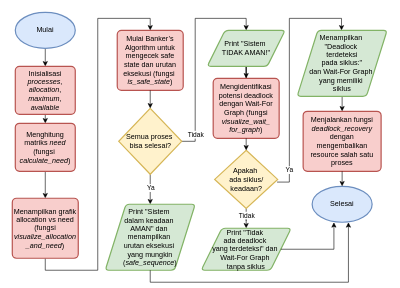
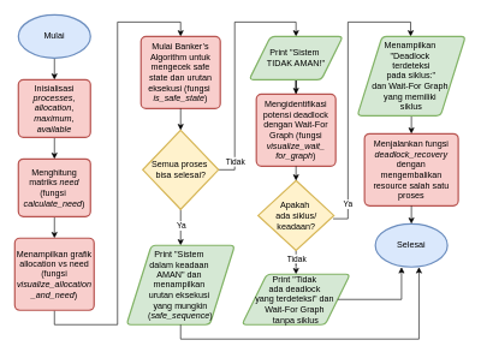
  <mxCell id="0" />
  <mxCell id="1" parent="0" />
  <mxCell id="2" style="edgeStyle=orthogonalEdgeStyle;rounded=0;orthogonalLoop=1;jettySize=auto;html=1;exitX=0.5;exitY=1;exitDx=0;exitDy=0;exitPerimeter=0;entryX=0.5;entryY=0;entryDx=0;entryDy=0;" edge="1" parent="1" source="3" target="5"><mxGeometry relative="1" as="geometry" /></mxCell>
  <mxCell id="3" value="Mulai" style="strokeWidth=2;html=1;shape=mxgraph.flowchart.start_1;whiteSpace=wrap;fillColor=#dae8fc;strokeColor=#6c8ebf;" vertex="1" parent="1"><mxGeometry x="25" y="20" width="100" height="60" as="geometry" /></mxCell>
  <mxCell id="4" style="edgeStyle=orthogonalEdgeStyle;rounded=0;orthogonalLoop=1;jettySize=auto;html=1;exitX=0.5;exitY=1;exitDx=0;exitDy=0;entryX=0.5;entryY=0;entryDx=0;entryDy=0;" edge="1" parent="1" source="5" target="7"><mxGeometry relative="1" as="geometry" /></mxCell>
  <mxCell id="5" value="Inisialisasi &lt;i&gt;processes&lt;/i&gt;, &lt;i&gt;allocation&lt;/i&gt;, &lt;i&gt;maximum&lt;/i&gt;, &lt;i&gt;available&lt;/i&gt;" style="rounded=1;whiteSpace=wrap;html=1;absoluteArcSize=1;arcSize=14;strokeWidth=2;fillColor=#f8cecc;strokeColor=#b85450;" vertex="1" parent="1"><mxGeometry x="25" y="110" width="100" height="80" as="geometry" /></mxCell>
  <mxCell id="6" style="edgeStyle=orthogonalEdgeStyle;rounded=0;orthogonalLoop=1;jettySize=auto;html=1;exitX=0.5;exitY=1;exitDx=0;exitDy=0;entryX=0.5;entryY=0;entryDx=0;entryDy=0;" edge="1" parent="1" source="7" target="9"><mxGeometry relative="1" as="geometry" /></mxCell>
- <mxCell id="7" value="Menghitung matriks&amp;nbsp;&lt;i&gt;need &lt;/i&gt;(fungsi&amp;nbsp;&lt;div&gt;&lt;i&gt;calculate_need&lt;/i&gt;)&lt;/div&gt;" style="rounded=1;whiteSpace=wrap;html=1;absoluteArcSize=1;arcSize=14;strokeWidth=2;fillColor=#f8cecc;strokeColor=#b85450;" vertex="1" parent="1"><mxGeometry x="25" y="205" width="100" height="80" as="geometry" /></mxCell>
+ <mxCell id="7" value="Menghitung matriks&amp;nbsp;&lt;i&gt;need &lt;/i&gt;(fungsi&amp;nbsp;&lt;div&gt;&lt;i&gt;calculate_need&lt;/i&gt;)&lt;/div&gt;" style="rounded=1;whiteSpace=wrap;html=1;absoluteArcSize=1;arcSize=14;strokeWidth=2;fillColor=#f8cecc;strokeColor=#b85450;" vertex="1" parent="1"><mxGeometry x="25" y="220" width="100" height="80" as="geometry" /></mxCell>
  <mxCell id="8" style="edgeStyle=orthogonalEdgeStyle;rounded=0;orthogonalLoop=1;jettySize=auto;html=1;exitX=0.5;exitY=1;exitDx=0;exitDy=0;entryX=0.5;entryY=0;entryDx=0;entryDy=0;" edge="1" parent="1" source="9" target="10"><mxGeometry relative="1" as="geometry" /></mxCell>
  <mxCell id="9" value="&lt;div&gt;Menampilkan grafik allocation vs need (&lt;span style=&quot;background-color: transparent; color: light-dark(rgb(0, 0, 0), rgb(255, 255, 255));&quot;&gt;fungsi &lt;/span&gt;&lt;i style=&quot;background-color: transparent; color: light-dark(rgb(0, 0, 0), rgb(255, 255, 255));&quot;&gt;visualize_allocation&lt;/i&gt;&lt;/div&gt;&lt;div&gt;&lt;i&gt;_and_need&lt;/i&gt;)&lt;/div&gt;" style="rounded=1;whiteSpace=wrap;html=1;absoluteArcSize=1;arcSize=14;strokeWidth=2;fillColor=#f8cecc;strokeColor=#b85450;" vertex="1" parent="1"><mxGeometry x="20" y="330" width="110" height="100" as="geometry" /></mxCell>
  <mxCell id="10" value="Mulai Banker’s Algorithm untuk mengecek safe state dan urutan eksekusi (fungsi&amp;nbsp;&lt;div&gt;&lt;i&gt;is_safe_state&lt;/i&gt;)&lt;/div&gt;" style="rounded=1;whiteSpace=wrap;html=1;absoluteArcSize=1;arcSize=14;strokeWidth=2;fillColor=#f8cecc;strokeColor=#b85450;" vertex="1" parent="1"><mxGeometry x="195" y="50" width="110" height="100" as="geometry" /></mxCell>
  <mxCell id="11" style="edgeStyle=orthogonalEdgeStyle;rounded=0;orthogonalLoop=1;jettySize=auto;html=1;exitX=0.5;exitY=1;exitDx=0;exitDy=0;exitPerimeter=0;" edge="1" parent="1" source="15" target="17"><mxGeometry relative="1" as="geometry" /></mxCell>
  <mxCell id="12" value="Ya" style="edgeLabel;html=1;align=center;verticalAlign=middle;resizable=0;points=[];" vertex="1" connectable="0" parent="11"><mxGeometry x="-0.136" relative="1" as="geometry"><mxPoint as="offset" /></mxGeometry></mxCell>
  <mxCell id="13" value="" style="edgeStyle=orthogonalEdgeStyle;rounded=0;orthogonalLoop=1;jettySize=auto;html=1;entryX=0.5;entryY=0;entryDx=0;entryDy=0;" edge="1" parent="1" source="15" target="19"><mxGeometry relative="1" as="geometry"><Array as="points"><mxPoint x="325" y="235" /><mxPoint x="325" y="30" /><mxPoint x="410" y="30" /></Array></mxGeometry></mxCell>
  <mxCell id="14" value="Tidak" style="edgeLabel;html=1;align=center;verticalAlign=middle;resizable=0;points=[];" vertex="1" connectable="0" parent="13"><mxGeometry x="-0.798" y="1" relative="1" as="geometry"><mxPoint x="1" as="offset" /></mxGeometry></mxCell>
  <mxCell id="15" value="Semua proses&amp;nbsp;&lt;div&gt;bisa selesai?&lt;/div&gt;" style="strokeWidth=2;html=1;shape=mxgraph.flowchart.decision;whiteSpace=wrap;fillColor=#fff2cc;strokeColor=#d6b656;" vertex="1" parent="1"><mxGeometry x="197.5" y="180" width="105" height="110" as="geometry" /></mxCell>
  <mxCell id="16" style="edgeStyle=orthogonalEdgeStyle;rounded=0;orthogonalLoop=1;jettySize=auto;html=1;exitX=0.5;exitY=1;exitDx=0;exitDy=0;entryX=0.5;entryY=0;entryDx=0;entryDy=0;entryPerimeter=0;" edge="1" parent="1" source="10" target="15"><mxGeometry relative="1" as="geometry" /></mxCell>
  <mxCell id="17" value="&lt;div&gt;Print &quot;Sistem&amp;nbsp;&lt;/div&gt;&lt;div&gt;dalam keadaan&amp;nbsp;&lt;/div&gt;&lt;div&gt;AMAN&quot;&amp;nbsp;&lt;span style=&quot;background-color: transparent; color: light-dark(rgb(0, 0, 0), rgb(255, 255, 255));&quot;&gt;dan&amp;nbsp;&lt;/span&gt;&lt;/div&gt;&lt;div&gt;&lt;span style=&quot;background-color: transparent; color: light-dark(rgb(0, 0, 0), rgb(255, 255, 255));&quot;&gt;m&lt;/span&gt;&lt;span style=&quot;background-color: transparent; color: light-dark(rgb(0, 0, 0), rgb(255, 255, 255));&quot;&gt;enampilkan&amp;nbsp;&lt;/span&gt;&lt;/div&gt;&lt;div&gt;&lt;span style=&quot;background-color: transparent; color: light-dark(rgb(0, 0, 0), rgb(255, 255, 255));&quot;&gt;urutan eksekusi&amp;nbsp;&lt;/span&gt;&lt;/div&gt;&lt;div&gt;&lt;span style=&quot;background-color: transparent; color: light-dark(rgb(0, 0, 0), rgb(255, 255, 255));&quot;&gt;yang mungkin (&lt;i&gt;safe_sequence&lt;/i&gt;)&lt;/span&gt;&lt;/div&gt;" style="shape=parallelogram;html=1;strokeWidth=2;perimeter=parallelogramPerimeter;whiteSpace=wrap;rounded=1;arcSize=12;size=0.23;fillColor=#d5e8d4;strokeColor=#82b366;" vertex="1" parent="1"><mxGeometry x="175" y="340" width="150" height="110" as="geometry" /></mxCell>
  <mxCell id="18" value="" style="edgeStyle=orthogonalEdgeStyle;rounded=0;orthogonalLoop=1;jettySize=auto;html=1;" edge="1" parent="1" source="19" target="20"><mxGeometry relative="1" as="geometry" /></mxCell>
  <mxCell id="19" value="&lt;div&gt;Print &quot;Sistem&amp;nbsp;&lt;/div&gt;&lt;div&gt;TIDAK AMAN!&quot;&lt;/div&gt;" style="shape=parallelogram;html=1;strokeWidth=2;perimeter=parallelogramPerimeter;whiteSpace=wrap;rounded=1;arcSize=12;size=0.23;fillColor=#d5e8d4;strokeColor=#82b366;" vertex="1" parent="1"><mxGeometry x="345" y="50" width="130" height="60" as="geometry" /></mxCell>
  <mxCell id="20" value="Mengidentifikasi potensi deadlock dengan Wait-For Graph (fungsi &lt;i&gt;visualize_wait_&lt;/i&gt;&lt;div&gt;&lt;i&gt;for_graph&lt;/i&gt;)&lt;/div&gt;" style="rounded=1;whiteSpace=wrap;html=1;absoluteArcSize=1;arcSize=14;strokeWidth=2;fillColor=#f8cecc;strokeColor=#b85450;" vertex="1" parent="1"><mxGeometry x="355" y="130" width="110" height="100" as="geometry" /></mxCell>
  <mxCell id="21" value="" style="edgeStyle=orthogonalEdgeStyle;rounded=0;orthogonalLoop=1;jettySize=auto;html=1;" edge="1" parent="1" source="25" target="27"><mxGeometry relative="1" as="geometry" /></mxCell>
  <mxCell id="22" value="Tidak" style="edgeLabel;html=1;align=center;verticalAlign=middle;resizable=0;points=[];" vertex="1" connectable="0" parent="21"><mxGeometry x="-0.606" y="2" relative="1" as="geometry"><mxPoint x="-2" y="2" as="offset" /></mxGeometry></mxCell>
  <mxCell id="23" style="edgeStyle=orthogonalEdgeStyle;rounded=0;orthogonalLoop=1;jettySize=auto;html=1;exitX=1;exitY=0.5;exitDx=0;exitDy=0;exitPerimeter=0;entryX=0.5;entryY=0;entryDx=0;entryDy=0;" edge="1" parent="1"><mxGeometry relative="1" as="geometry"><mxPoint x="461.5" y="303" as="sourcePoint" /><mxPoint x="569" y="50" as="targetPoint" /><Array as="points"><mxPoint x="482" y="303" /><mxPoint x="482" y="30" /><mxPoint x="569" y="30" /></Array></mxGeometry></mxCell>
  <mxCell id="24" value="Ya" style="edgeLabel;html=1;align=center;verticalAlign=middle;resizable=0;points=[];" vertex="1" connectable="0" parent="23"><mxGeometry x="-0.797" y="1" relative="1" as="geometry"><mxPoint as="offset" /></mxGeometry></mxCell>
  <mxCell id="25" value="Apakah&amp;nbsp;&lt;div&gt;ada&lt;span style=&quot;background-color: transparent; color: light-dark(rgb(0, 0, 0), rgb(255, 255, 255));&quot;&gt;&amp;nbsp;siklus/&lt;/span&gt;&lt;div&gt;&lt;span style=&quot;background-color: transparent; color: light-dark(rgb(0, 0, 0), rgb(255, 255, 255));&quot;&gt;keadaan?&lt;/span&gt;&lt;/div&gt;&lt;/div&gt;" style="strokeWidth=2;html=1;shape=mxgraph.flowchart.decision;whiteSpace=wrap;fillColor=#fff2cc;strokeColor=#d6b656;" vertex="1" parent="1"><mxGeometry x="357.5" y="250" width="105" height="97" as="geometry" /></mxCell>
  <mxCell id="26" style="edgeStyle=orthogonalEdgeStyle;rounded=0;orthogonalLoop=1;jettySize=auto;html=1;exitX=0.5;exitY=1;exitDx=0;exitDy=0;entryX=0.5;entryY=0;entryDx=0;entryDy=0;entryPerimeter=0;" edge="1" parent="1" source="20" target="25"><mxGeometry relative="1" as="geometry" /></mxCell>
  <mxCell id="27" value="Print &quot;Tidak&amp;nbsp;&lt;div&gt;ada&amp;nbsp;&lt;span style=&quot;background-color: transparent; color: light-dark(rgb(0, 0, 0), rgb(255, 255, 255));&quot;&gt;deadlock&amp;nbsp;&lt;/span&gt;&lt;/div&gt;&lt;div&gt;&lt;span style=&quot;background-color: transparent; color: light-dark(rgb(0, 0, 0), rgb(255, 255, 255));&quot;&gt;yang&amp;nbsp;&lt;/span&gt;&lt;span style=&quot;background-color: transparent; color: light-dark(rgb(0, 0, 0), rgb(255, 255, 255));&quot;&gt;terdeteksi&quot;&amp;nbsp;&lt;/span&gt;&lt;span style=&quot;background-color: transparent; color: light-dark(rgb(0, 0, 0), rgb(255, 255, 255));&quot;&gt;dan&amp;nbsp;&lt;/span&gt;&lt;/div&gt;&lt;div&gt;&lt;span style=&quot;background-color: transparent; color: light-dark(rgb(0, 0, 0), rgb(255, 255, 255));&quot;&gt;Wait-For Graph&amp;nbsp;&lt;/span&gt;&lt;/div&gt;&lt;div&gt;&lt;span style=&quot;background-color: transparent; color: light-dark(rgb(0, 0, 0), rgb(255, 255, 255));&quot;&gt;tanpa siklus&lt;/span&gt;&lt;/div&gt;" style="shape=parallelogram;html=1;strokeWidth=2;perimeter=parallelogramPerimeter;whiteSpace=wrap;rounded=1;arcSize=12;size=0.23;fillColor=#d5e8d4;strokeColor=#82b366;" vertex="1" parent="1"><mxGeometry x="335" y="380" width="150" height="70" as="geometry" /></mxCell>
  <mxCell id="28" style="edgeStyle=orthogonalEdgeStyle;rounded=0;orthogonalLoop=1;jettySize=auto;html=1;exitX=0.5;exitY=1;exitDx=0;exitDy=0;entryX=0.5;entryY=0;entryDx=0;entryDy=0;" edge="1" parent="1" source="29" target="30"><mxGeometry relative="1" as="geometry"><mxPoint x="570.154" y="180" as="targetPoint" /></mxGeometry></mxCell>
  <mxCell id="29" value="Menampilkan&amp;nbsp;&lt;div&gt;&quot;Deadlock&amp;nbsp;&lt;/div&gt;&lt;div&gt;terdeteksi&lt;/div&gt;&lt;div&gt;&amp;nbsp;pada siklus:&quot;&amp;nbsp;&lt;/div&gt;&lt;div&gt;dan Wait-For Graph&amp;nbsp;&lt;/div&gt;&lt;div&gt;yang memiliki&amp;nbsp;&lt;/div&gt;&lt;div&gt;siklus&lt;/div&gt;" style="shape=parallelogram;html=1;strokeWidth=2;perimeter=parallelogramPerimeter;whiteSpace=wrap;rounded=1;arcSize=12;size=0.23;fillColor=#d5e8d4;strokeColor=#82b366;" vertex="1" parent="1"><mxGeometry x="495" y="50" width="150" height="110" as="geometry" /></mxCell>
  <mxCell id="30" value="Menjalankan fungsi &lt;i&gt;deadlock_recovery&lt;/i&gt; dengan mengembalikan resource salah satu proses" style="rounded=1;whiteSpace=wrap;html=1;absoluteArcSize=1;arcSize=14;strokeWidth=2;fillColor=#f8cecc;strokeColor=#b85450;" vertex="1" parent="1"><mxGeometry x="505" y="185" width="130" height="100" as="geometry" /></mxCell>
  <mxCell id="31" value="Selesai" style="strokeWidth=2;html=1;shape=mxgraph.flowchart.start_1;whiteSpace=wrap;fillColor=#dae8fc;strokeColor=#6c8ebf;" vertex="1" parent="1"><mxGeometry x="520" y="310" width="100" height="60" as="geometry" /></mxCell>
  <mxCell id="32" style="edgeStyle=orthogonalEdgeStyle;rounded=0;orthogonalLoop=1;jettySize=auto;html=1;exitX=0.5;exitY=1;exitDx=0;exitDy=0;entryX=0.5;entryY=0;entryDx=0;entryDy=0;entryPerimeter=0;" edge="1" parent="1" source="30" target="31"><mxGeometry relative="1" as="geometry" /></mxCell>
  <mxCell id="33" style="edgeStyle=orthogonalEdgeStyle;rounded=0;orthogonalLoop=1;jettySize=auto;html=1;exitX=1;exitY=0.5;exitDx=0;exitDy=0;entryX=0.363;entryY=1.003;entryDx=0;entryDy=0;entryPerimeter=0;" edge="1" parent="1" source="27" target="31"><mxGeometry relative="1" as="geometry" /></mxCell>
  <mxCell id="34" style="edgeStyle=orthogonalEdgeStyle;rounded=0;orthogonalLoop=1;jettySize=auto;html=1;exitX=0.5;exitY=1;exitDx=0;exitDy=0;entryX=0.605;entryY=1.003;entryDx=0;entryDy=0;entryPerimeter=0;" edge="1" parent="1" source="17" target="31"><mxGeometry relative="1" as="geometry" /></mxCell>
